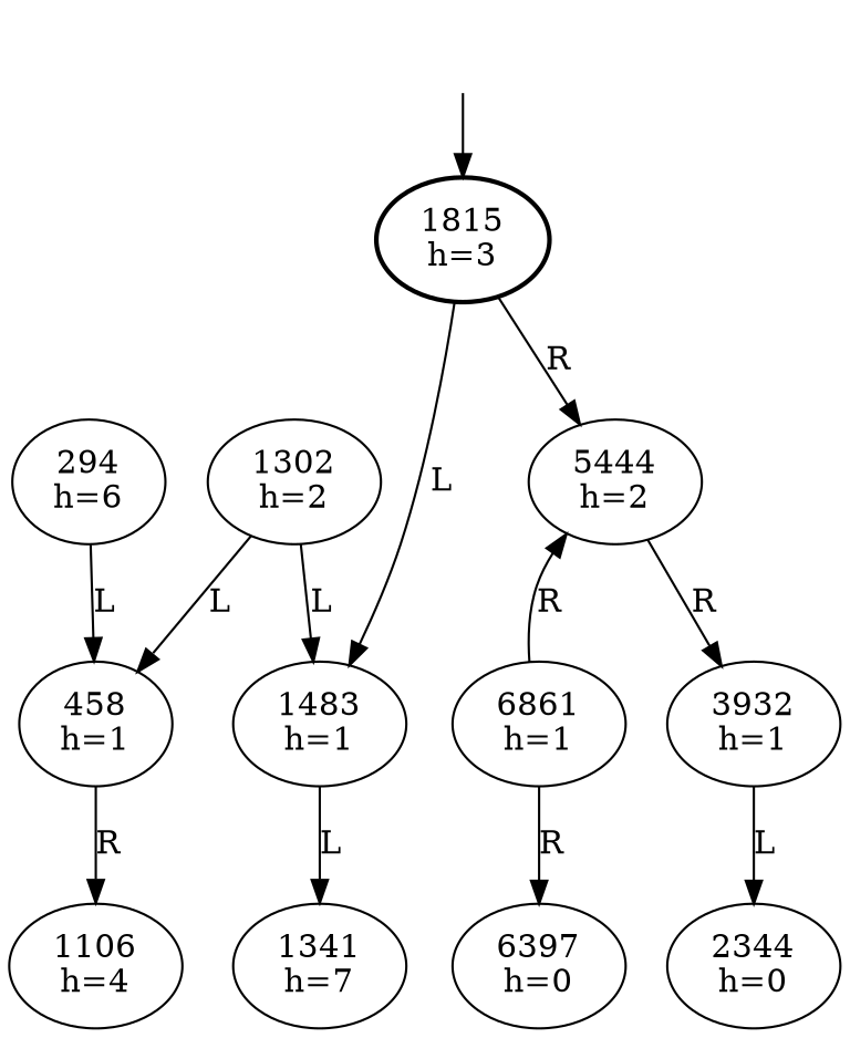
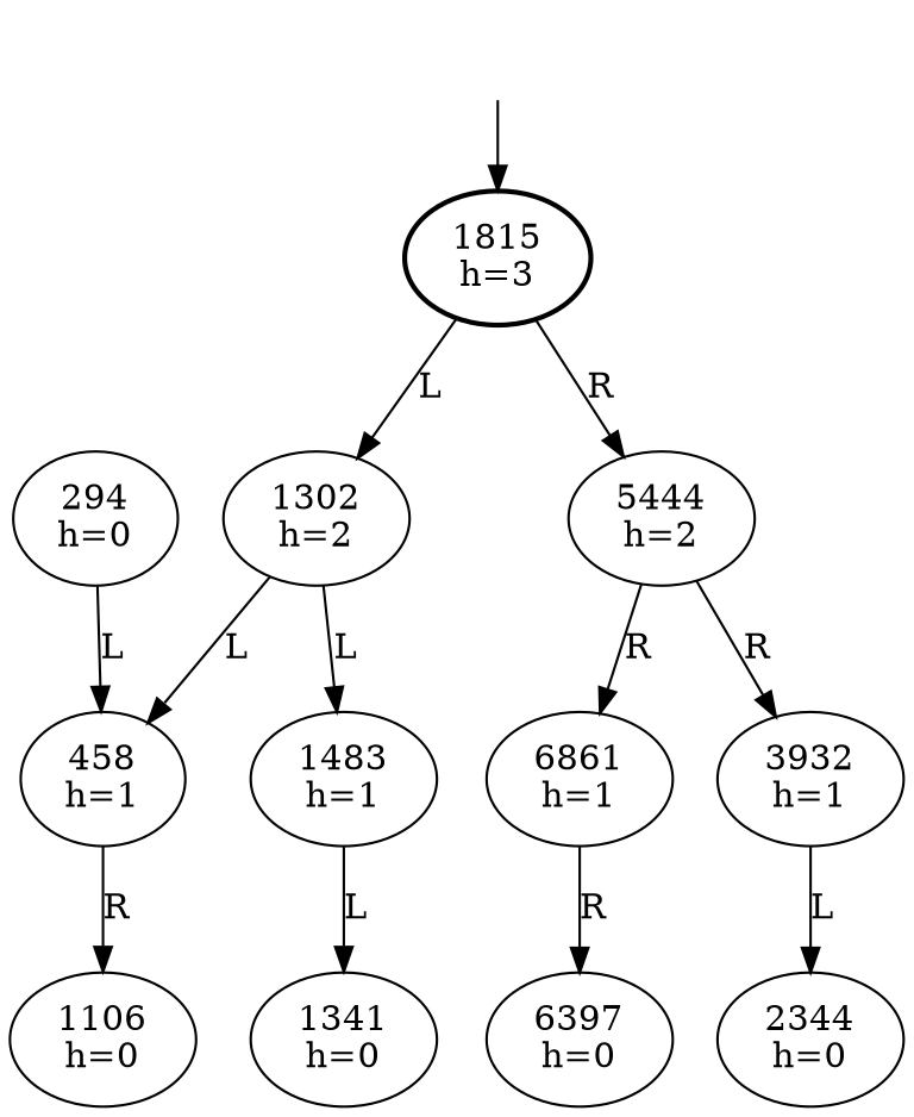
  digraph {
    Dummy [style=invis]
    n2 [label="1815\nh=3" penwidth=2]
    n3 [label="1302\nh=2"]
    n4 [label="5444\nh=2"]
    n5 [label="458\nh=1"]
    n6 [label="1483\nh=1"]
    n7 [label="3932\nh=1"]
    n8 [label="6861\nh=1"]
-   n9 [label="1106\nh=4"]
-   n10 [label="1341\nh=7"]
-   n11 [label="294\nh=6"]
+   n9 [label="1106\nh=0"]
+   n10 [label="1341\nh=0"]
+   n11 [label="294\nh=0"]
    n12 [label="2344\nh=0"]
    n13 [label="6397\nh=0"]
    Dummy -> n2
-   n2 -> n6 [label=L]
+   n2 -> n3 [label=L]
    n2 -> n4 [label=R]
    n3 -> n5 [label=L]
    n3 -> n6 [label=L]
    n4 -> n7 [label=R]
-   n8 -> n4 [label=R]
+   n4 -> n8 [label=R]
    n5 -> n9 [label=R]
    n6 -> n10 [label=L]
    n7 -> n12 [label=L]
    n8 -> n13 [label=R]
    n11 -> n5 [label=L]
  }
